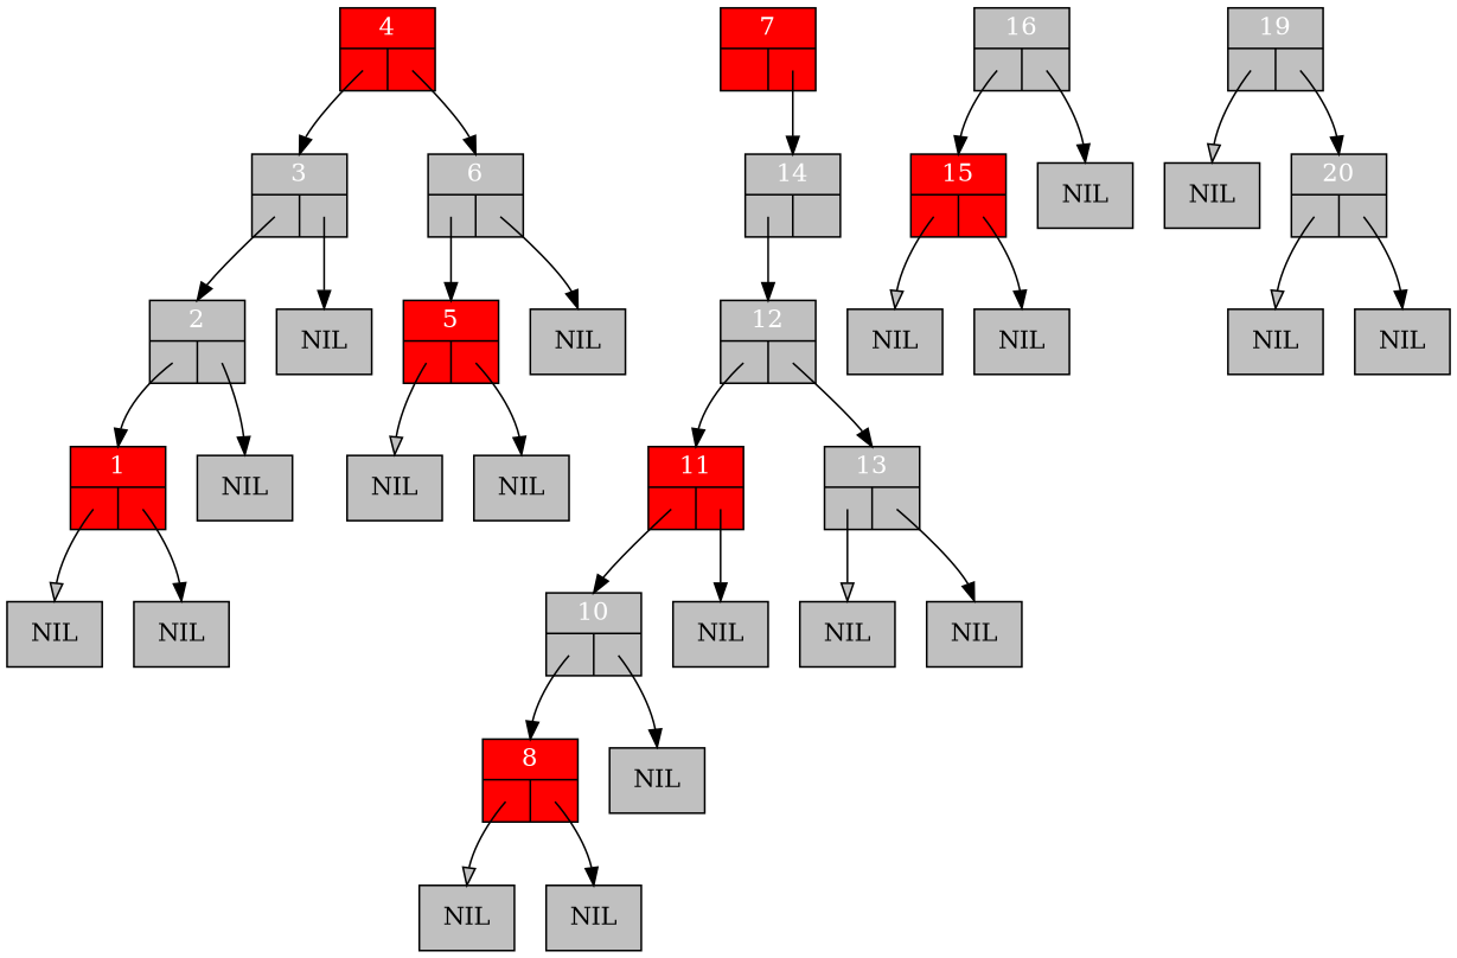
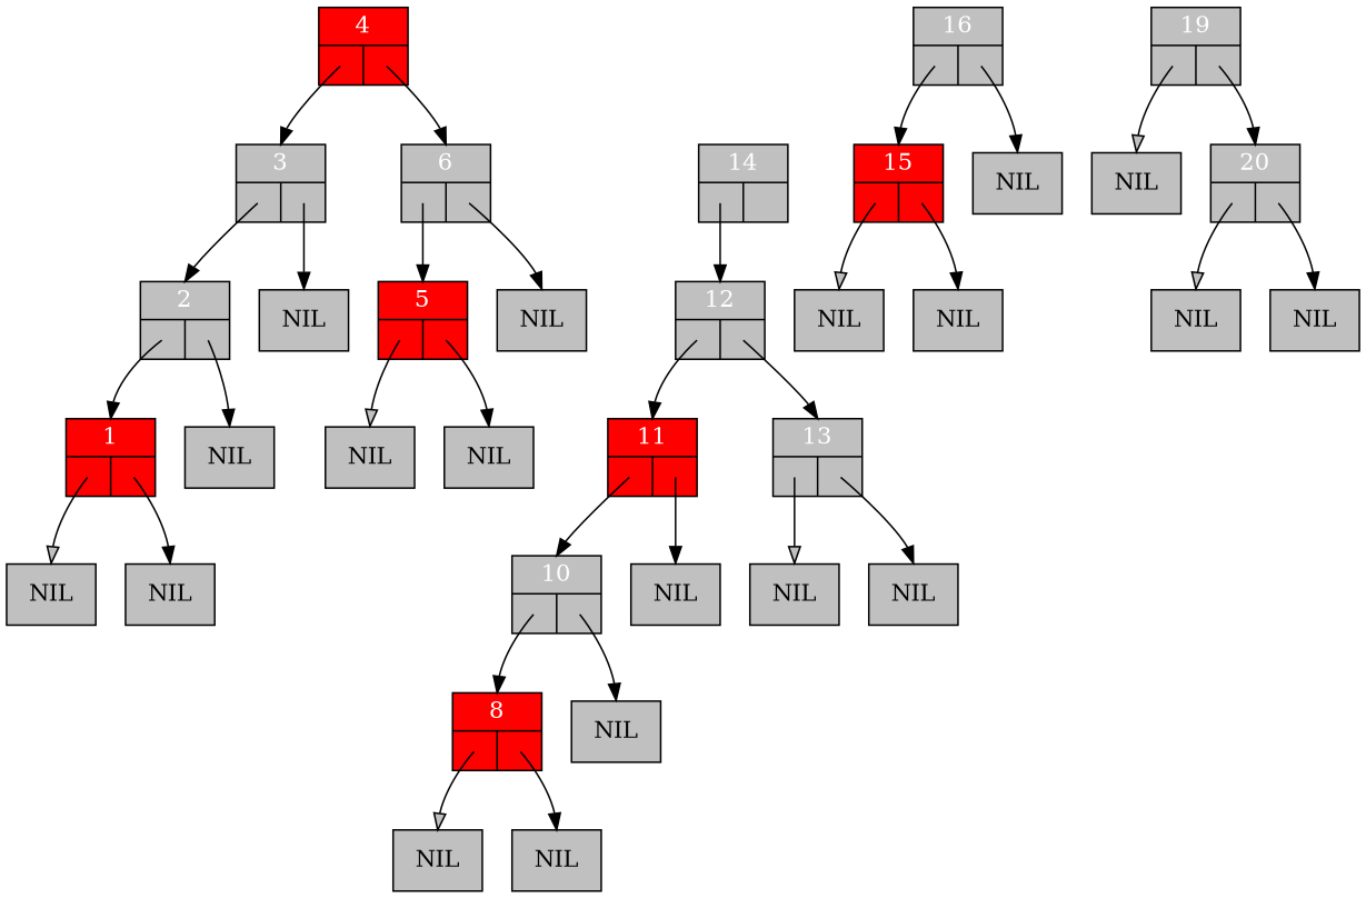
  digraph {
    ranksep=0.5
    node [fillcolor=grey shape=record style=filled]
    edge [headclip=false headport=n tailclip=false tailport="left:c"]
    n1 [fillcolor=red fontcolor=white label="{1|{<left>|<right>}}"]
    n2 [label=NIL]
    n3 [label=NIL]
    n4 [fontcolor=white label="{2|{<left>|<right>}}"]
    n5 [label=NIL]
    n6 [fontcolor=white label="{3|{<left>|<right>}}"]
    n7 [label=NIL]
    n8 [fillcolor=red fontcolor=white label="{4|{<left>|<right>}}"]
    n9 [fontcolor=white label="{6|{<left>|<right>}}"]
    n10 [fillcolor=red fontcolor=white label="{5|{<left>|<right>}}"]
    n11 [label=NIL]
    n12 [label=NIL]
    n13 [label=NIL]
-   n14 [fillcolor=red fontcolor=white label="{7|{<left>|<right>}}"]
    n15 [fontcolor=white label="{14|{<left>|<right>}}"]
    n16 [fontcolor=white label="{12|{<left>|<right>}}"]
    n17 [fillcolor=red fontcolor=white label="{11|{<left>|<right>}}"]
    n18 [fontcolor=white label="{13|{<left>|<right>}}"]
    n19 [fillcolor=red fontcolor=white label="{8|{<left>|<right>}}"]
    n20 [label=NIL]
    n21 [label=NIL]
    n22 [fontcolor=white label="{10|{<left>|<right>}}"]
    n23 [label=NIL]
    n24 [label=NIL]
    n25 [label=NIL]
    n26 [label=NIL]
    n27 [fontcolor=white label="{16|{<left>|<right>}}"]
    n28 [fillcolor=red fontcolor=white label="{15|{<left>|<right>}}"]
    n29 [label=NIL]
    n30 [fontcolor=white label="{19|{<left>|<right>}}"]
    n31 [label=NIL]
    n32 [fontcolor=white label="{20|{<left>|<right>}}"]
    n33 [label=NIL]
    n34 [label=NIL]
    n35 [label=NIL]
    n36 [label=NIL]
    n1 -> n2 [fillcolor=grey]
    n1 -> n3 [tailport="right:c"]
    n4 -> n1
    n4 -> n5 [tailport="right:c"]
    n6 -> n4
    n6 -> n7 [tailport="right:c"]
    n8 -> n6
    n8 -> n9 [tailport="right:c"]
    n9 -> n10
    n9 -> n11 [tailport="right:c"]
    n10 -> n12 [fillcolor=grey]
    n10 -> n13 [tailport="right:c"]
-   n14 -> n15 [tailport="right:c"]
    n15 -> n16
    n16 -> n17
    n16 -> n18 [tailport="right:c"]
    n17 -> n22
    n17 -> n24 [tailport="right:c"]
    n18 -> n25 [fillcolor=grey]
    n18 -> n26 [tailport="right:c"]
    n19 -> n20 [fillcolor=grey]
    n19 -> n21 [tailport="right:c"]
    n22 -> n19
    n22 -> n23 [tailport="right:c"]
    n27 -> n28
    n27 -> n29 [tailport="right:c"]
    n28 -> n33 [fillcolor=grey]
    n28 -> n34 [tailport="right:c"]
    n30 -> n31 [fillcolor=grey]
    n30 -> n32 [tailport="right:c"]
    n32 -> n35 [fillcolor=grey]
    n32 -> n36 [tailport="right:c"]
  }
